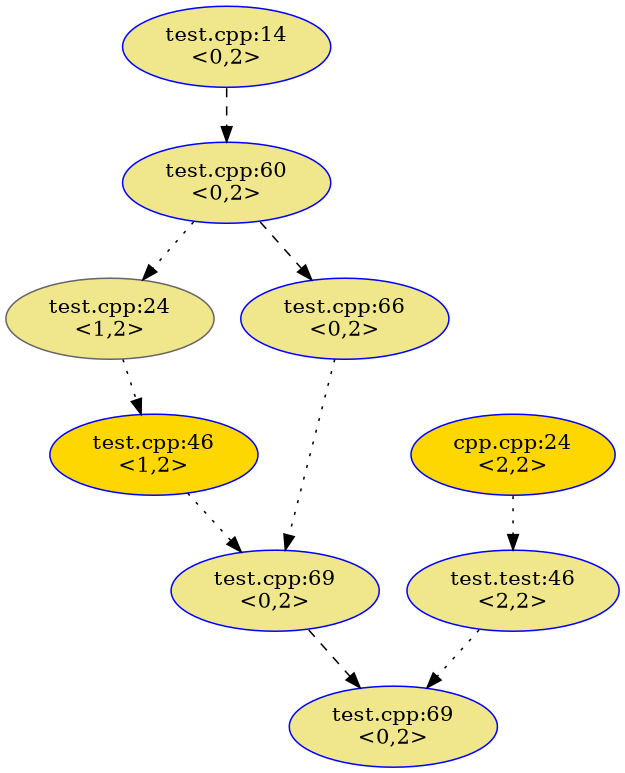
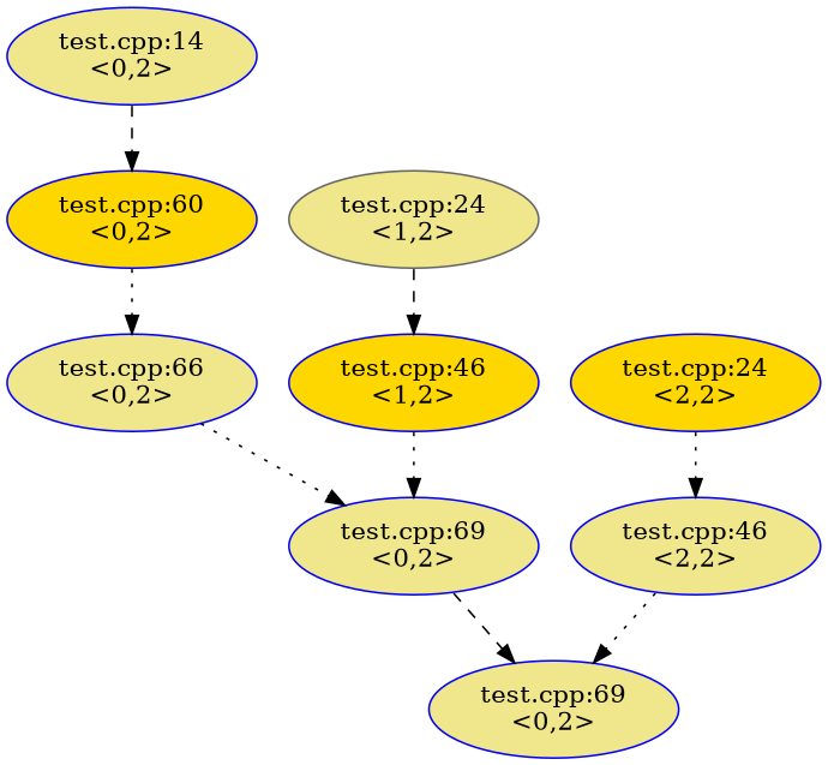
  digraph {
    node [color=blue fillcolor=khaki style=filled]
    edge [style=dotted]
    n1 [label="test.cpp:14\n<0,2>"]
-   n2 [label="test.cpp:60\n<0,2>"]
+   n2 [fillcolor=gold label="test.cpp:60\n<0,2>"]
    n3 [color=gray40 label="test.cpp:24\n<1,2>"]
    n4 [label="test.cpp:66\n<0,2>"]
    n5 [fillcolor=gold label="test.cpp:46\n<1,2>"]
    n6 [label="test.cpp:69\n<0,2>"]
-   n7 [fillcolor=gold label="cpp.cpp:24\n<2,2>"]
-   n8 [label="test.test:46\n<2,2>"]
+   n7 [fillcolor=gold label="test.cpp:24\n<2,2>"]
+   n8 [label="test.cpp:46\n<2,2>"]
    n9 [label="test.cpp:69\n<0,2>"]
    n1 -> n2 [style=dashed]
-   n2 -> n3
-   n2 -> n4 [style=dashed]
-   n3 -> n5
+   n2 -> n4
+   n3 -> n5 [style=dashed]
    n4 -> n6
    n5 -> n6
    n6 -> n9 [style=dashed]
    n7 -> n8
    n8 -> n9
  }
